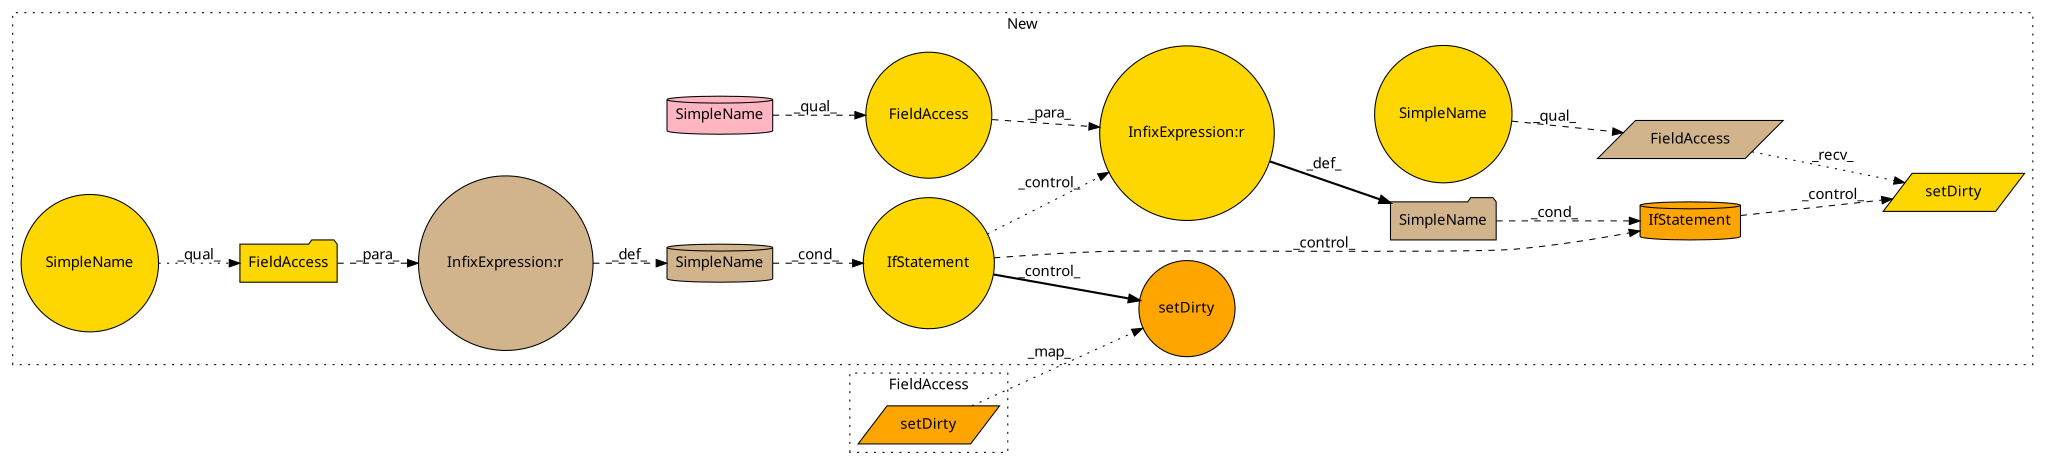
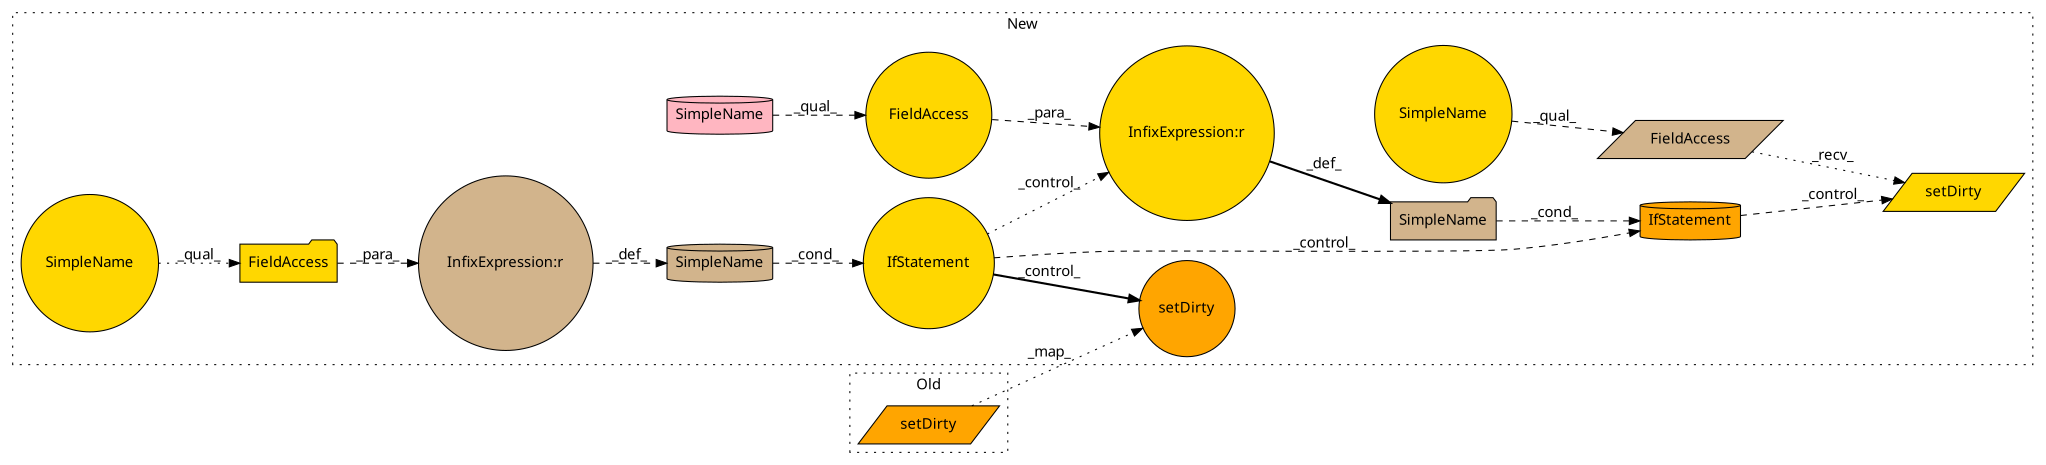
  digraph {
    rankdir=LR
    fontname="Noto Sans"
    node [a=42 l=4 shape=circle style=filled fillcolor=gold fontname="Noto Sans"]
    edge [style=dashed fontname="Noto Sans"]
    n1 [a=32 l="9,1" label=setDirty s="4192,4224" fillcolor=orange]
    n2 [a=25 l="4,2" label=IfStatement s="4079,4101"]
    n3 [label=SimpleName shape=cylinder fillcolor=tan l=""]
    n4 [a=27 label="InfixExpression:r" s=4087 fillcolor=tan]
    n5 [a=22 l=10 label=FieldAccess s=4091 shape=folder]
    n6 [a=22 l=11 label=FieldAccess s=4255]
    n7 [a=32 l="9,1" label=setDirty s="4288,4308" shape=parallelogram]
    n8 [a=27 label="InfixExpression:r" s=4251]
    n9 [label=SimpleName shape=folder fillcolor=tan l=""]
    n10 [a=25 l="4,2" label=IfStatement s="4243,4266" shape=cylinder fillcolor=orange]
    n11 [a=22 l=11 label=FieldAccess s=4276 shape=parallelogram fillcolor=tan]
    n12 [label=SimpleName s=4276]
    n13 [label=SimpleName s=4255 shape=cylinder fillcolor=lightpink]
    n14 [label=SimpleName s=4091]
    n15 [a=32 l="9,1" label=setDirty s="4103,4135" shape=parallelogram fillcolor=orange]
    subgraph cluster_1 {
      label=New
      style=dotted
      n1
      n2
      n3
      n4
      n5
      n6
      n7
      n8
      n9
      n10
      n11
      n12
      n13
      n14
    }
    subgraph cluster_2 {
-     label=FieldAccess
+     label=Old
      style=dotted
      n15
    }
    n2 -> n1 [label=_control_ style=bold]
    n2 -> n8 [label=_control_ style=dotted]
    n2 -> n10 [label=_control_]
    n3 -> n2 [label=_cond_]
    n4 -> n3 [label=_def_]
    n5 -> n4 [label=_para_]
    n6 -> n8 [label=_para_]
    n8 -> n9 [label=_def_ style=bold]
    n9 -> n10 [label=_cond_]
    n10 -> n7 [label=_control_]
    n11 -> n7 [label=_recv_ style=dotted]
    n12 -> n11 [label=_qual_]
    n13 -> n6 [label=_qual_]
    n14 -> n5 [label=_qual_ style=dotted]
    n15 -> n1 [label=_map_ style=dotted]
  }
